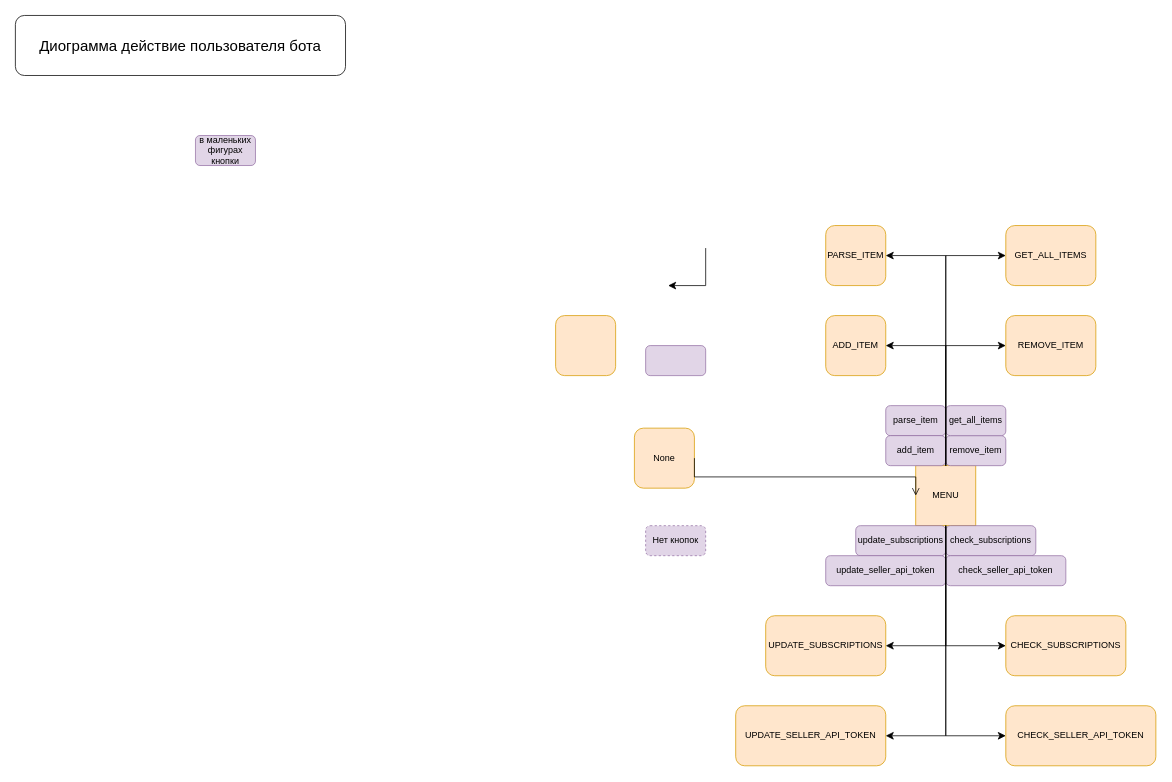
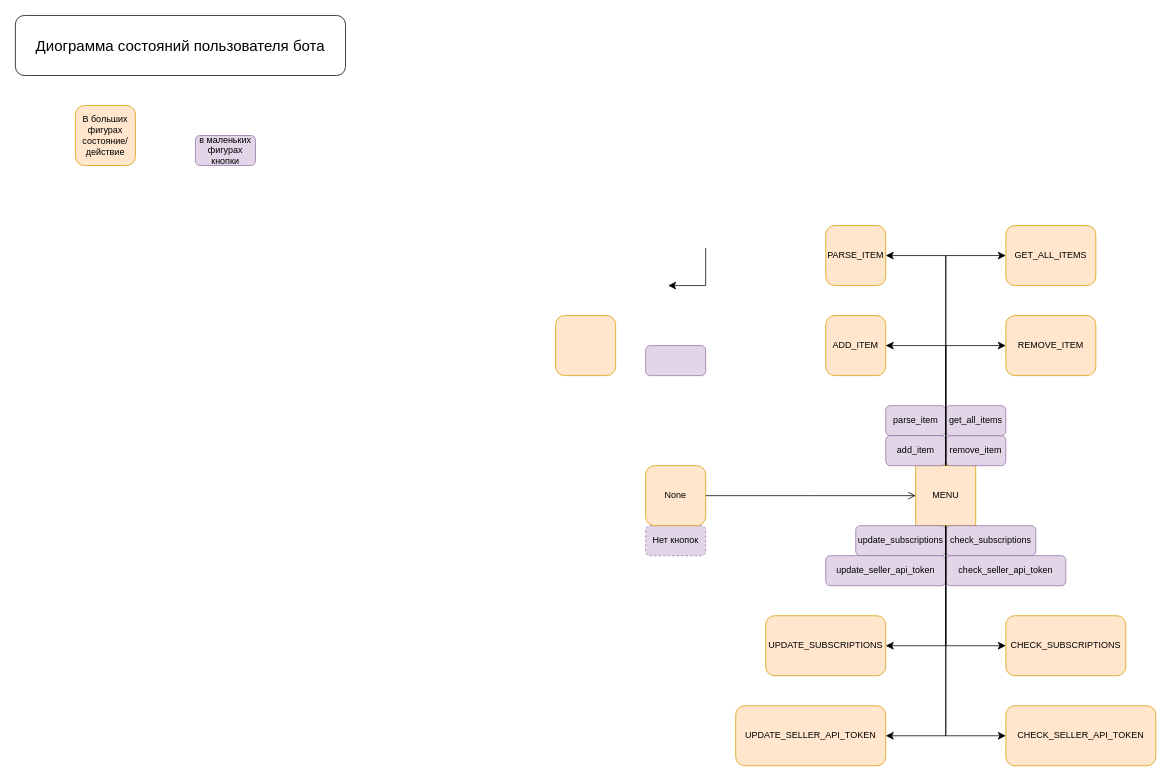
  <mxCell id="0" />
  <mxCell id="1" parent="0" />
- <mxCell id="2" value="&lt;font style=&quot;font-size: 20px;&quot;&gt;Диограмма&amp;nbsp;действие пользователя бота&lt;/font&gt;" style="rounded=1;whiteSpace=wrap;html=1;" parent="1" vertex="1"><mxGeometry x="20" width="440" height="80" as="geometry" y="20" /></mxCell>
+ <mxCell id="2" value="&lt;font style=&quot;font-size: 20px;&quot;&gt;Диограмма&amp;nbsp;состояний пользователя бота&lt;/font&gt;" style="rounded=1;whiteSpace=wrap;html=1;" parent="1" vertex="1"><mxGeometry x="20" width="440" height="80" as="geometry" y="20" /></mxCell>
  <mxCell id="3" value="в маленьких фигурах кнопки" style="rounded=1;whiteSpace=wrap;html=1;fillColor=#e1d5e7;strokeColor=#9673a6;" parent="1" vertex="1"><mxGeometry x="260" y="180" width="80" height="40" as="geometry" /></mxCell>
  <mxCell id="4" value="MENU" style="whiteSpace=wrap;html=1;movable=1;resizable=1;rotatable=1;deletable=1;editable=1;locked=0;connectable=1;fillColor=#ffe6cc;strokeColor=#d79b00;rounded=0;" parent="1" vertex="1"><mxGeometry x="1220" y="620" width="80" height="80" as="geometry" /></mxCell>
  <mxCell id="5" value="parse_item" style="rounded=1;whiteSpace=wrap;html=1;fillColor=#e1d5e7;strokeColor=#9673a6;" parent="1" vertex="1"><mxGeometry x="1180" y="540" width="80" height="40" as="geometry" /></mxCell>
+ <mxCell id="6" value="В больших фигурах состояние/действие" style="rounded=1;whiteSpace=wrap;html=1;movable=1;resizable=1;rotatable=1;deletable=1;editable=1;locked=0;connectable=1;fillColor=#ffe6cc;strokeColor=#d79b00;" parent="1" vertex="1"><mxGeometry x="100" y="140" width="80" height="80" as="geometry" /></mxCell>
  <mxCell id="7" value="ADD_ITEM" style="rounded=1;whiteSpace=wrap;html=1;movable=1;resizable=1;rotatable=1;deletable=1;editable=1;locked=0;connectable=1;fillColor=#ffe6cc;strokeColor=#d79b00;" parent="1" vertex="1"><mxGeometry x="1100" y="420" width="80" height="80" as="geometry" /></mxCell>
  <mxCell id="8" value="REMOVE_ITEM" style="rounded=1;whiteSpace=wrap;html=1;movable=1;resizable=1;rotatable=1;deletable=1;editable=1;locked=0;connectable=1;fillColor=#ffe6cc;strokeColor=#d79b00;" parent="1" vertex="1"><mxGeometry x="1340" y="420" width="120" height="80" as="geometry" /></mxCell>
  <mxCell id="9" value="GET_ALL_ITEMS" style="rounded=1;whiteSpace=wrap;html=1;movable=1;resizable=1;rotatable=1;deletable=1;editable=1;locked=0;connectable=1;fillColor=#ffe6cc;strokeColor=#d79b00;" parent="1" vertex="1"><mxGeometry x="1340" y="300" width="120" height="80" as="geometry" /></mxCell>
  <mxCell id="10" value="add_item" style="rounded=1;whiteSpace=wrap;html=1;fillColor=#e1d5e7;strokeColor=#9673a6;" parent="1" vertex="1"><mxGeometry x="1180" y="580" width="80" height="40" as="geometry" /></mxCell>
  <mxCell id="11" value="remove_item" style="rounded=1;whiteSpace=wrap;html=1;fillColor=#e1d5e7;strokeColor=#9673a6;" parent="1" vertex="1"><mxGeometry x="1260" y="580" width="80" height="40" as="geometry" /></mxCell>
  <mxCell id="12" value="get_all_items" style="rounded=1;whiteSpace=wrap;html=1;fillColor=#e1d5e7;strokeColor=#9673a6;" parent="1" vertex="1"><mxGeometry x="1260" y="540" width="80" height="40" as="geometry" /></mxCell>
  <mxCell id="13" value="" style="rounded=1;whiteSpace=wrap;html=1;fillColor=#e1d5e7;strokeColor=#9673a6;" parent="1" vertex="1"><mxGeometry x="860" y="460" width="80" height="40" as="geometry" /></mxCell>
  <mxCell id="14" value="" style="rounded=1;whiteSpace=wrap;html=1;movable=1;resizable=1;rotatable=1;deletable=1;editable=1;locked=0;connectable=1;fillColor=#ffe6cc;strokeColor=#d79b00;" parent="1" vertex="1"><mxGeometry x="740" y="420" width="80" height="80" as="geometry" /></mxCell>
  <mxCell id="15" value="Нет кнопок" style="rounded=1;whiteSpace=wrap;html=1;movable=1;resizable=1;rotatable=1;deletable=1;editable=1;locked=0;connectable=1;fillColor=#e1d5e7;strokeColor=#9673a6;dashed=1;" parent="1" vertex="1"><mxGeometry x="860" y="700" width="80" height="40" as="geometry" /></mxCell>
- <mxCell id="16" value="None" style="rounded=1;whiteSpace=wrap;html=1;movable=1;resizable=1;rotatable=1;deletable=1;editable=1;locked=0;connectable=1;fillColor=#ffe6cc;strokeColor=#d79b00;" parent="1" vertex="1"><mxGeometry x="845" y="570" width="80" height="80" as="geometry" /></mxCell>
+ <mxCell id="16" value="None" style="rounded=1;whiteSpace=wrap;html=1;movable=1;resizable=1;rotatable=1;deletable=1;editable=1;locked=0;connectable=1;fillColor=#ffe6cc;strokeColor=#d79b00;" parent="1" vertex="1"><mxGeometry x="860" y="620" width="80" height="80" as="geometry" /></mxCell>
  <mxCell id="17" value="UPDATE_SUBSCRIPTIONS" style="rounded=1;whiteSpace=wrap;html=1;movable=1;resizable=1;rotatable=1;deletable=1;editable=1;locked=0;connectable=1;fillColor=#ffe6cc;strokeColor=#d79b00;" parent="1" vertex="1"><mxGeometry x="1020" y="820" width="160" height="80" as="geometry" /></mxCell>
  <mxCell id="18" value="UPDATE_SELLER_API_TOKEN" style="rounded=1;whiteSpace=wrap;html=1;movable=1;resizable=1;rotatable=1;deletable=1;editable=1;locked=0;connectable=1;fillColor=#ffe6cc;strokeColor=#d79b00;" parent="1" vertex="1"><mxGeometry x="980" y="940" width="200" height="80" as="geometry" /></mxCell>
  <mxCell id="19" value="" style="edgeStyle=elbowEdgeStyle;elbow=vertical;endArrow=open;html=1;curved=0;rounded=0;endSize=8;startSize=8;exitX=1;exitY=0.5;exitDx=0;exitDy=0;entryX=0;entryY=0.5;entryDx=0;entryDy=0;" parent="1" source="16" target="4" edge="1"><mxGeometry width="50" height="50" relative="1" as="geometry"><mxPoint x="1260" y="600" as="sourcePoint" /><mxPoint x="1310" y="550" as="targetPoint" /></mxGeometry></mxCell>
  <mxCell id="20" value="CHECK_SUBSCRIPTIONS" style="rounded=1;whiteSpace=wrap;html=1;movable=1;resizable=1;rotatable=1;deletable=1;editable=1;locked=0;connectable=1;fillColor=#ffe6cc;strokeColor=#d79b00;" parent="1" vertex="1"><mxGeometry x="1340" y="820" width="160" height="80" as="geometry" /></mxCell>
  <mxCell id="21" value="CHECK_SELLER_API_TOKEN" style="rounded=1;whiteSpace=wrap;html=1;movable=1;resizable=1;rotatable=1;deletable=1;editable=1;locked=0;connectable=1;fillColor=#ffe6cc;strokeColor=#d79b00;" parent="1" vertex="1"><mxGeometry x="1340" y="940" width="200" height="80" as="geometry" /></mxCell>
  <mxCell id="22" value="update_subscriptions" style="rounded=1;whiteSpace=wrap;html=1;fillColor=#e1d5e7;strokeColor=#9673a6;" parent="1" vertex="1"><mxGeometry x="1140" y="700" width="120" height="40" as="geometry" /></mxCell>
  <mxCell id="23" value="update_seller_api_token" style="rounded=1;whiteSpace=wrap;html=1;fillColor=#e1d5e7;strokeColor=#9673a6;" parent="1" vertex="1"><mxGeometry x="1100" y="740" width="160" height="40" as="geometry" /></mxCell>
  <mxCell id="24" value="check_subscriptions" style="rounded=1;whiteSpace=wrap;html=1;fillColor=#e1d5e7;strokeColor=#9673a6;" parent="1" vertex="1"><mxGeometry x="1260" y="700" width="120" height="40" as="geometry" /></mxCell>
  <mxCell id="25" value="check_seller_api_token" style="rounded=1;whiteSpace=wrap;html=1;fillColor=#e1d5e7;strokeColor=#9673a6;" parent="1" vertex="1"><mxGeometry x="1260" y="740" width="160" height="40" as="geometry" /></mxCell>
  <mxCell id="26" value="PARSE_ITEM" style="rounded=1;whiteSpace=wrap;html=1;movable=1;resizable=1;rotatable=1;deletable=1;editable=1;locked=0;connectable=1;fillColor=#ffe6cc;strokeColor=#d79b00;" parent="1" vertex="1"><mxGeometry x="1100" y="300" width="80" height="80" as="geometry" /></mxCell>
  <mxCell id="27" value="" style="edgeStyle=segmentEdgeStyle;endArrow=none;html=1;curved=0;rounded=0;endSize=8;startSize=8;startArrow=classic;startFill=1;endFill=0;" parent="1" edge="1"><mxGeometry width="50" height="50" relative="1" as="geometry"><mxPoint x="890" y="380" as="sourcePoint" /><mxPoint x="940" y="330" as="targetPoint" /></mxGeometry></mxCell>
  <mxCell id="28" value="" style="edgeStyle=segmentEdgeStyle;endArrow=none;html=1;curved=0;rounded=0;endSize=8;startSize=8;startArrow=classic;startFill=1;endFill=0;" parent="1" source="26" target="4" edge="1"><mxGeometry width="50" height="50" relative="1" as="geometry"><mxPoint x="980" y="470" as="sourcePoint" /><mxPoint x="1030" y="420" as="targetPoint" /></mxGeometry></mxCell>
  <mxCell id="29" value="" style="edgeStyle=segmentEdgeStyle;endArrow=none;html=1;curved=0;rounded=0;endSize=8;startSize=8;startArrow=classic;startFill=1;endFill=0;" parent="1" source="7" target="4" edge="1"><mxGeometry width="50" height="50" relative="1" as="geometry"><mxPoint x="990" y="480" as="sourcePoint" /><mxPoint x="1040" y="430" as="targetPoint" /></mxGeometry></mxCell>
  <mxCell id="30" value="" style="edgeStyle=segmentEdgeStyle;endArrow=none;html=1;curved=0;rounded=0;endSize=8;startSize=8;startArrow=classic;startFill=1;endFill=0;" parent="1" source="9" target="4" edge="1"><mxGeometry width="50" height="50" relative="1" as="geometry"><mxPoint x="1000" y="490" as="sourcePoint" /><mxPoint x="1050" y="440" as="targetPoint" /></mxGeometry></mxCell>
  <mxCell id="31" value="" style="edgeStyle=segmentEdgeStyle;endArrow=none;html=1;curved=0;rounded=0;endSize=8;startSize=8;startArrow=classic;startFill=1;endFill=0;" parent="1" source="8" target="4" edge="1"><mxGeometry width="50" height="50" relative="1" as="geometry"><mxPoint x="1010" y="500" as="sourcePoint" /><mxPoint x="1060" y="450" as="targetPoint" /></mxGeometry></mxCell>
  <mxCell id="32" value="" style="edgeStyle=segmentEdgeStyle;endArrow=none;html=1;curved=0;rounded=0;endSize=8;startSize=8;startArrow=classic;startFill=1;endFill=0;" parent="1" source="17" target="4" edge="1"><mxGeometry width="50" height="50" relative="1" as="geometry"><mxPoint x="1020" y="510" as="sourcePoint" /><mxPoint x="1070" y="460" as="targetPoint" /></mxGeometry></mxCell>
  <mxCell id="33" value="" style="edgeStyle=segmentEdgeStyle;endArrow=none;html=1;curved=0;rounded=0;endSize=8;startSize=8;startArrow=classic;startFill=1;endFill=0;" parent="1" source="20" target="4" edge="1"><mxGeometry width="50" height="50" relative="1" as="geometry"><mxPoint x="1030" y="520" as="sourcePoint" /><mxPoint x="1080" y="470" as="targetPoint" /></mxGeometry></mxCell>
  <mxCell id="34" value="" style="edgeStyle=segmentEdgeStyle;endArrow=none;html=1;curved=0;rounded=0;endSize=8;startSize=8;startArrow=classic;startFill=1;endFill=0;" parent="1" source="18" target="4" edge="1"><mxGeometry width="50" height="50" relative="1" as="geometry"><mxPoint x="1040" y="530" as="sourcePoint" /><mxPoint x="1090" y="480" as="targetPoint" /></mxGeometry></mxCell>
  <mxCell id="35" value="" style="edgeStyle=segmentEdgeStyle;endArrow=none;html=1;curved=0;rounded=0;endSize=8;startSize=8;startArrow=classic;startFill=1;endFill=0;" parent="1" source="21" target="4" edge="1"><mxGeometry width="50" height="50" relative="1" as="geometry"><mxPoint x="1670" y="740" as="sourcePoint" /><mxPoint x="1100" y="490" as="targetPoint" /></mxGeometry></mxCell>
